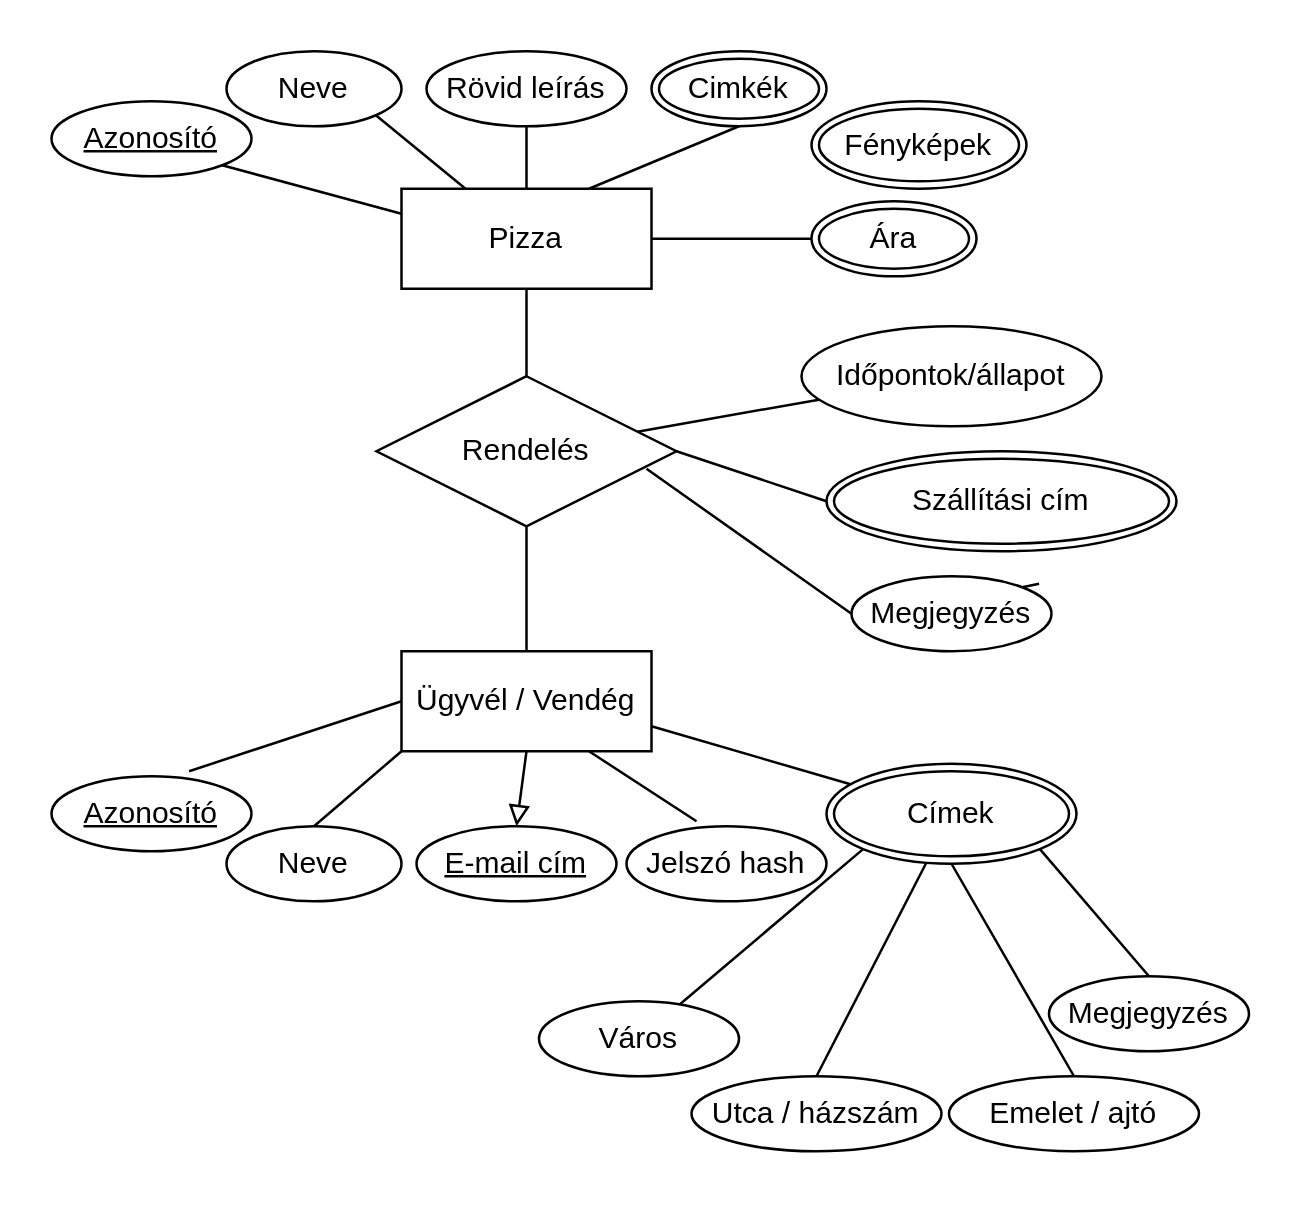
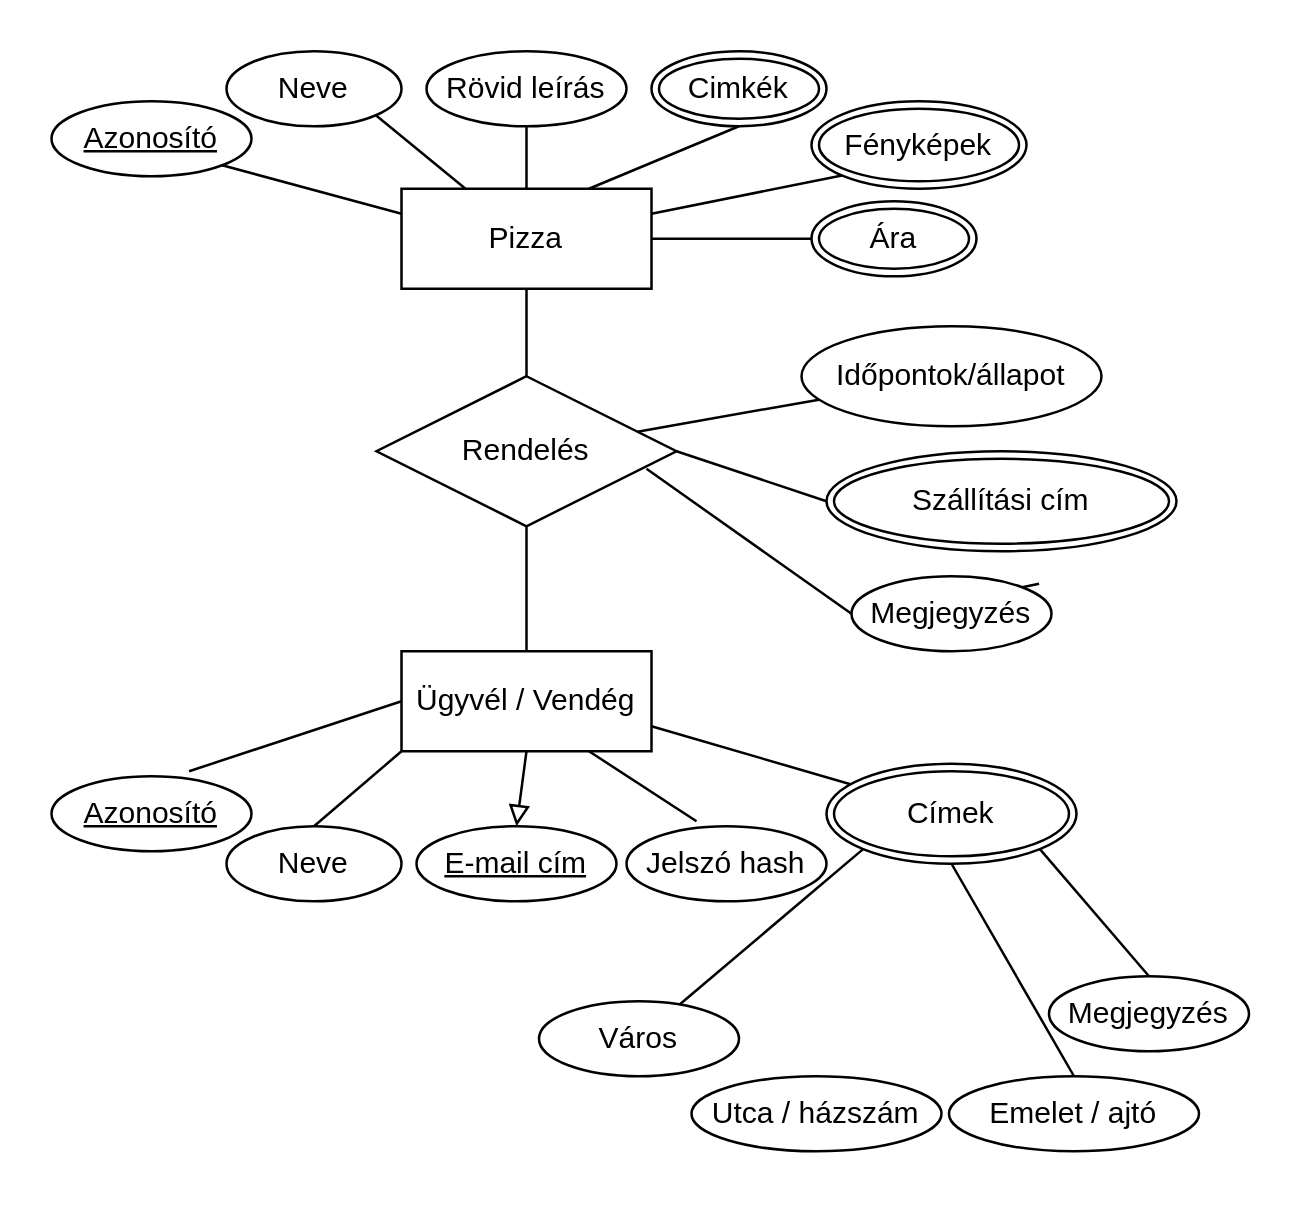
  <mxCell id="0" />
  <mxCell id="1" parent="0" />
  <mxCell id="2" style="edgeStyle=none;rounded=0;orthogonalLoop=1;jettySize=auto;html=1;exitX=0.5;exitY=1;exitDx=0;exitDy=0;entryX=0.5;entryY=0;entryDx=0;entryDy=0;endArrow=none;endFill=0;strokeColor=#000000;" edge="1" parent="1" source="4" target="7"><mxGeometry relative="1" as="geometry" /></mxCell>
  <mxCell id="3" style="edgeStyle=none;rounded=0;orthogonalLoop=1;jettySize=auto;html=1;exitX=1;exitY=0.5;exitDx=0;exitDy=0;entryX=0;entryY=0.5;entryDx=0;entryDy=0;endArrow=none;endFill=0;strokeColor=#000000;" edge="1" parent="1" source="4" target="18"><mxGeometry relative="1" as="geometry" /></mxCell>
  <mxCell id="4" value="Pizza" style="whiteSpace=wrap;html=1;align=center;" vertex="1" parent="1"><mxGeometry x="160" y="75" width="100" height="40" as="geometry" /></mxCell>
  <mxCell id="5" style="edgeStyle=none;rounded=0;orthogonalLoop=1;jettySize=auto;html=1;exitX=0.5;exitY=1;exitDx=0;exitDy=0;entryX=0.5;entryY=0;entryDx=0;entryDy=0;endArrow=none;endFill=0;strokeColor=#000000;" edge="1" parent="1" source="7" target="24"><mxGeometry relative="1" as="geometry" /></mxCell>
  <mxCell id="6" style="edgeStyle=none;rounded=0;orthogonalLoop=1;jettySize=auto;html=1;endArrow=none;endFill=0;strokeColor=#000000;" edge="1" parent="1" source="7" target="31"><mxGeometry relative="1" as="geometry" /></mxCell>
  <mxCell id="7" value="Rendelés" style="shape=rhombus;perimeter=rhombusPerimeter;whiteSpace=wrap;html=1;align=center;" vertex="1" parent="1"><mxGeometry x="150" y="150" width="120" height="60" as="geometry" /></mxCell>
  <mxCell id="8" value="Azonosító" style="ellipse;whiteSpace=wrap;html=1;align=center;fontStyle=4;" vertex="1" parent="1"><mxGeometry x="20" y="40" width="80" height="30" as="geometry" /></mxCell>
  <mxCell id="9" style="edgeStyle=none;rounded=0;orthogonalLoop=1;jettySize=auto;html=1;exitX=0.5;exitY=1;exitDx=0;exitDy=0;entryX=0.75;entryY=0;entryDx=0;entryDy=0;endArrow=none;endFill=0;strokeColor=#000000;" edge="1" parent="1" source="10" target="4"><mxGeometry relative="1" as="geometry" /></mxCell>
  <mxCell id="10" value="Cimkék" style="ellipse;shape=doubleEllipse;margin=3;whiteSpace=wrap;html=1;align=center;" vertex="1" parent="1"><mxGeometry x="260" y="20" width="70" height="30" as="geometry" /></mxCell>
  <mxCell id="11" style="edgeStyle=none;rounded=0;orthogonalLoop=1;jettySize=auto;html=1;exitX=1;exitY=1;exitDx=0;exitDy=0;endArrow=none;endFill=0;" edge="1" parent="1" source="12" target="4"><mxGeometry relative="1" as="geometry" /></mxCell>
  <mxCell id="12" value="&lt;div&gt;Neve&lt;/div&gt;" style="ellipse;whiteSpace=wrap;html=1;align=center;" vertex="1" parent="1"><mxGeometry x="90" y="20" width="70" height="30" as="geometry" /></mxCell>
  <mxCell id="13" style="edgeStyle=none;rounded=0;orthogonalLoop=1;jettySize=auto;html=1;exitX=0.5;exitY=1;exitDx=0;exitDy=0;entryX=0.5;entryY=0;entryDx=0;entryDy=0;endArrow=none;endFill=0;strokeColor=#000000;" edge="1" parent="1" source="14" target="4"><mxGeometry relative="1" as="geometry" /></mxCell>
  <mxCell id="14" value="Rövid leírás" style="ellipse;whiteSpace=wrap;html=1;align=center;" vertex="1" parent="1"><mxGeometry x="170" y="20" width="80" height="30" as="geometry" /></mxCell>
+ <mxCell id="15" style="edgeStyle=none;rounded=0;orthogonalLoop=1;jettySize=auto;html=1;exitX=0;exitY=1;exitDx=0;exitDy=0;endArrow=none;endFill=0;strokeColor=#000000;" edge="1" parent="1" source="16" target="4"><mxGeometry relative="1" as="geometry" /></mxCell>
  <mxCell id="16" value="Fényképek" style="ellipse;shape=doubleEllipse;margin=3;whiteSpace=wrap;html=1;align=center;" vertex="1" parent="1"><mxGeometry x="324" y="40" width="86" height="35" as="geometry" /></mxCell>
  <mxCell id="17" value="" style="endArrow=none;html=1;entryX=1;entryY=1;entryDx=0;entryDy=0;exitX=0;exitY=0.25;exitDx=0;exitDy=0;" edge="1" parent="1" source="4" target="8"><mxGeometry width="50" height="50" relative="1" as="geometry"><mxPoint x="400" y="360" as="sourcePoint" /><mxPoint x="450" y="310" as="targetPoint" /></mxGeometry></mxCell>
  <mxCell id="18" value="Ára" style="ellipse;shape=doubleEllipse;margin=3;whiteSpace=wrap;html=1;align=center;" vertex="1" parent="1"><mxGeometry x="324" y="80" width="66" height="30" as="geometry" /></mxCell>
  <mxCell id="19" style="edgeStyle=none;rounded=0;orthogonalLoop=1;jettySize=auto;html=1;exitX=0;exitY=0.5;exitDx=0;exitDy=0;entryX=0.688;entryY=-0.067;entryDx=0;entryDy=0;entryPerimeter=0;endArrow=none;endFill=0;strokeColor=#000000;" edge="1" parent="1" source="24" target="25"><mxGeometry relative="1" as="geometry" /></mxCell>
  <mxCell id="20" style="edgeStyle=none;rounded=0;orthogonalLoop=1;jettySize=auto;html=1;exitX=0;exitY=1;exitDx=0;exitDy=0;entryX=0.5;entryY=0;entryDx=0;entryDy=0;endArrow=none;endFill=0;strokeColor=#000000;" edge="1" parent="1" source="24" target="26"><mxGeometry relative="1" as="geometry" /></mxCell>
  <mxCell id="21" style="edgeStyle=none;rounded=0;orthogonalLoop=1;jettySize=auto;html=1;exitX=0.5;exitY=1;exitDx=0;exitDy=0;entryX=0.5;entryY=0;entryDx=0;entryDy=0;endArrow=block;endFill=0;strokeColor=#000000;" edge="1" parent="1" source="24" target="27"><mxGeometry relative="1" as="geometry" /></mxCell>
  <mxCell id="22" style="edgeStyle=none;rounded=0;orthogonalLoop=1;jettySize=auto;html=1;exitX=0.75;exitY=1;exitDx=0;exitDy=0;entryX=0.35;entryY=-0.067;entryDx=0;entryDy=0;entryPerimeter=0;endArrow=none;endFill=0;strokeColor=#000000;" edge="1" parent="1" source="24" target="28"><mxGeometry relative="1" as="geometry" /></mxCell>
  <mxCell id="23" style="edgeStyle=none;rounded=0;orthogonalLoop=1;jettySize=auto;html=1;exitX=1;exitY=0.75;exitDx=0;exitDy=0;endArrow=none;endFill=0;strokeColor=#000000;" edge="1" parent="1" source="24" target="30"><mxGeometry relative="1" as="geometry" /></mxCell>
  <mxCell id="24" value="Ügyvél / Vendég" style="whiteSpace=wrap;html=1;align=center;" vertex="1" parent="1"><mxGeometry x="160" y="260" width="100" height="40" as="geometry" /></mxCell>
  <mxCell id="25" value="Azonosító" style="ellipse;whiteSpace=wrap;html=1;align=center;fontStyle=4;" vertex="1" parent="1"><mxGeometry x="20" y="310" width="80" height="30" as="geometry" /></mxCell>
  <mxCell id="26" value="&lt;div&gt;Neve&lt;/div&gt;" style="ellipse;whiteSpace=wrap;html=1;align=center;" vertex="1" parent="1"><mxGeometry x="90" y="330" width="70" height="30" as="geometry" /></mxCell>
  <mxCell id="27" value="&lt;u&gt;E-mail cím&lt;/u&gt;" style="ellipse;whiteSpace=wrap;html=1;align=center;" vertex="1" parent="1"><mxGeometry x="166" y="330" width="80" height="30" as="geometry" /></mxCell>
  <mxCell id="28" value="Jelszó hash" style="ellipse;whiteSpace=wrap;html=1;align=center;" vertex="1" parent="1"><mxGeometry x="250" y="330" width="80" height="30" as="geometry" /></mxCell>
  <mxCell id="29" style="edgeStyle=none;rounded=0;orthogonalLoop=1;jettySize=auto;html=1;exitX=0;exitY=1;exitDx=0;exitDy=0;endArrow=none;endFill=0;strokeColor=#000000;" edge="1" parent="1" source="30" target="37"><mxGeometry relative="1" as="geometry" /></mxCell>
  <mxCell id="30" value="Címek" style="ellipse;shape=doubleEllipse;margin=3;whiteSpace=wrap;html=1;align=center;" vertex="1" parent="1"><mxGeometry x="330" y="305" width="100" height="40" as="geometry" /></mxCell>
  <mxCell id="31" value="Időpontok/állapot" style="ellipse;whiteSpace=wrap;html=1;align=center;" vertex="1" parent="1"><mxGeometry x="320" y="130" width="120" height="40" as="geometry" /></mxCell>
  <mxCell id="32" style="edgeStyle=none;rounded=0;orthogonalLoop=1;jettySize=auto;html=1;exitX=0;exitY=0.5;exitDx=0;exitDy=0;entryX=0.9;entryY=0.617;entryDx=0;entryDy=0;endArrow=none;endFill=0;strokeColor=#000000;entryPerimeter=0;" edge="1" parent="1" source="33" target="7"><mxGeometry relative="1" as="geometry" /></mxCell>
  <mxCell id="33" value="Megjegyzés" style="ellipse;whiteSpace=wrap;html=1;align=center;" vertex="1" parent="1"><mxGeometry x="340" y="230" width="80" height="30" as="geometry" /></mxCell>
  <mxCell id="34" style="edgeStyle=none;rounded=0;orthogonalLoop=1;jettySize=auto;html=1;exitX=0;exitY=0.5;exitDx=0;exitDy=0;entryX=1;entryY=0.5;entryDx=0;entryDy=0;endArrow=none;endFill=0;strokeColor=#000000;" edge="1" parent="1" source="35" target="7"><mxGeometry relative="1" as="geometry" /></mxCell>
  <mxCell id="35" value="Szállítási cím" style="ellipse;shape=doubleEllipse;margin=3;whiteSpace=wrap;html=1;align=center;" vertex="1" parent="1"><mxGeometry x="330" y="180" width="140" height="40" as="geometry" /></mxCell>
  <mxCell id="36" style="edgeStyle=none;rounded=0;orthogonalLoop=1;jettySize=auto;html=1;exitX=1;exitY=0;exitDx=0;exitDy=0;entryX=0.938;entryY=0.1;entryDx=0;entryDy=0;entryPerimeter=0;endArrow=none;endFill=0;strokeColor=#000000;" edge="1" parent="1" source="33" target="33"><mxGeometry relative="1" as="geometry" /></mxCell>
  <mxCell id="37" value="Város" style="ellipse;whiteSpace=wrap;html=1;align=center;" vertex="1" parent="1"><mxGeometry x="215" y="400" width="80" height="30" as="geometry" /></mxCell>
- <mxCell id="38" style="edgeStyle=none;rounded=0;orthogonalLoop=1;jettySize=auto;html=1;exitX=0.5;exitY=0;exitDx=0;exitDy=0;endArrow=none;endFill=0;strokeColor=#000000;" edge="1" parent="1" source="39" target="30"><mxGeometry relative="1" as="geometry" /></mxCell>
  <mxCell id="39" value="Utca / házszám" style="ellipse;whiteSpace=wrap;html=1;align=center;" vertex="1" parent="1"><mxGeometry x="276" y="430" width="100" height="30" as="geometry" /></mxCell>
  <mxCell id="40" style="edgeStyle=none;rounded=0;orthogonalLoop=1;jettySize=auto;html=1;exitX=0.5;exitY=0;exitDx=0;exitDy=0;entryX=0.5;entryY=1;entryDx=0;entryDy=0;endArrow=none;endFill=0;strokeColor=#000000;" edge="1" parent="1" source="41" target="30"><mxGeometry relative="1" as="geometry" /></mxCell>
  <mxCell id="41" value="Emelet / ajtó" style="ellipse;whiteSpace=wrap;html=1;align=center;" vertex="1" parent="1"><mxGeometry x="379" y="430" width="100" height="30" as="geometry" /></mxCell>
  <mxCell id="42" style="edgeStyle=none;rounded=0;orthogonalLoop=1;jettySize=auto;html=1;exitX=0.5;exitY=0;exitDx=0;exitDy=0;entryX=1;entryY=1;entryDx=0;entryDy=0;endArrow=none;endFill=0;strokeColor=#000000;" edge="1" parent="1" source="43" target="30"><mxGeometry relative="1" as="geometry" /></mxCell>
  <mxCell id="43" value="Megjegyzés" style="ellipse;whiteSpace=wrap;html=1;align=center;" vertex="1" parent="1"><mxGeometry x="419" y="390" width="80" height="30" as="geometry" /></mxCell>
